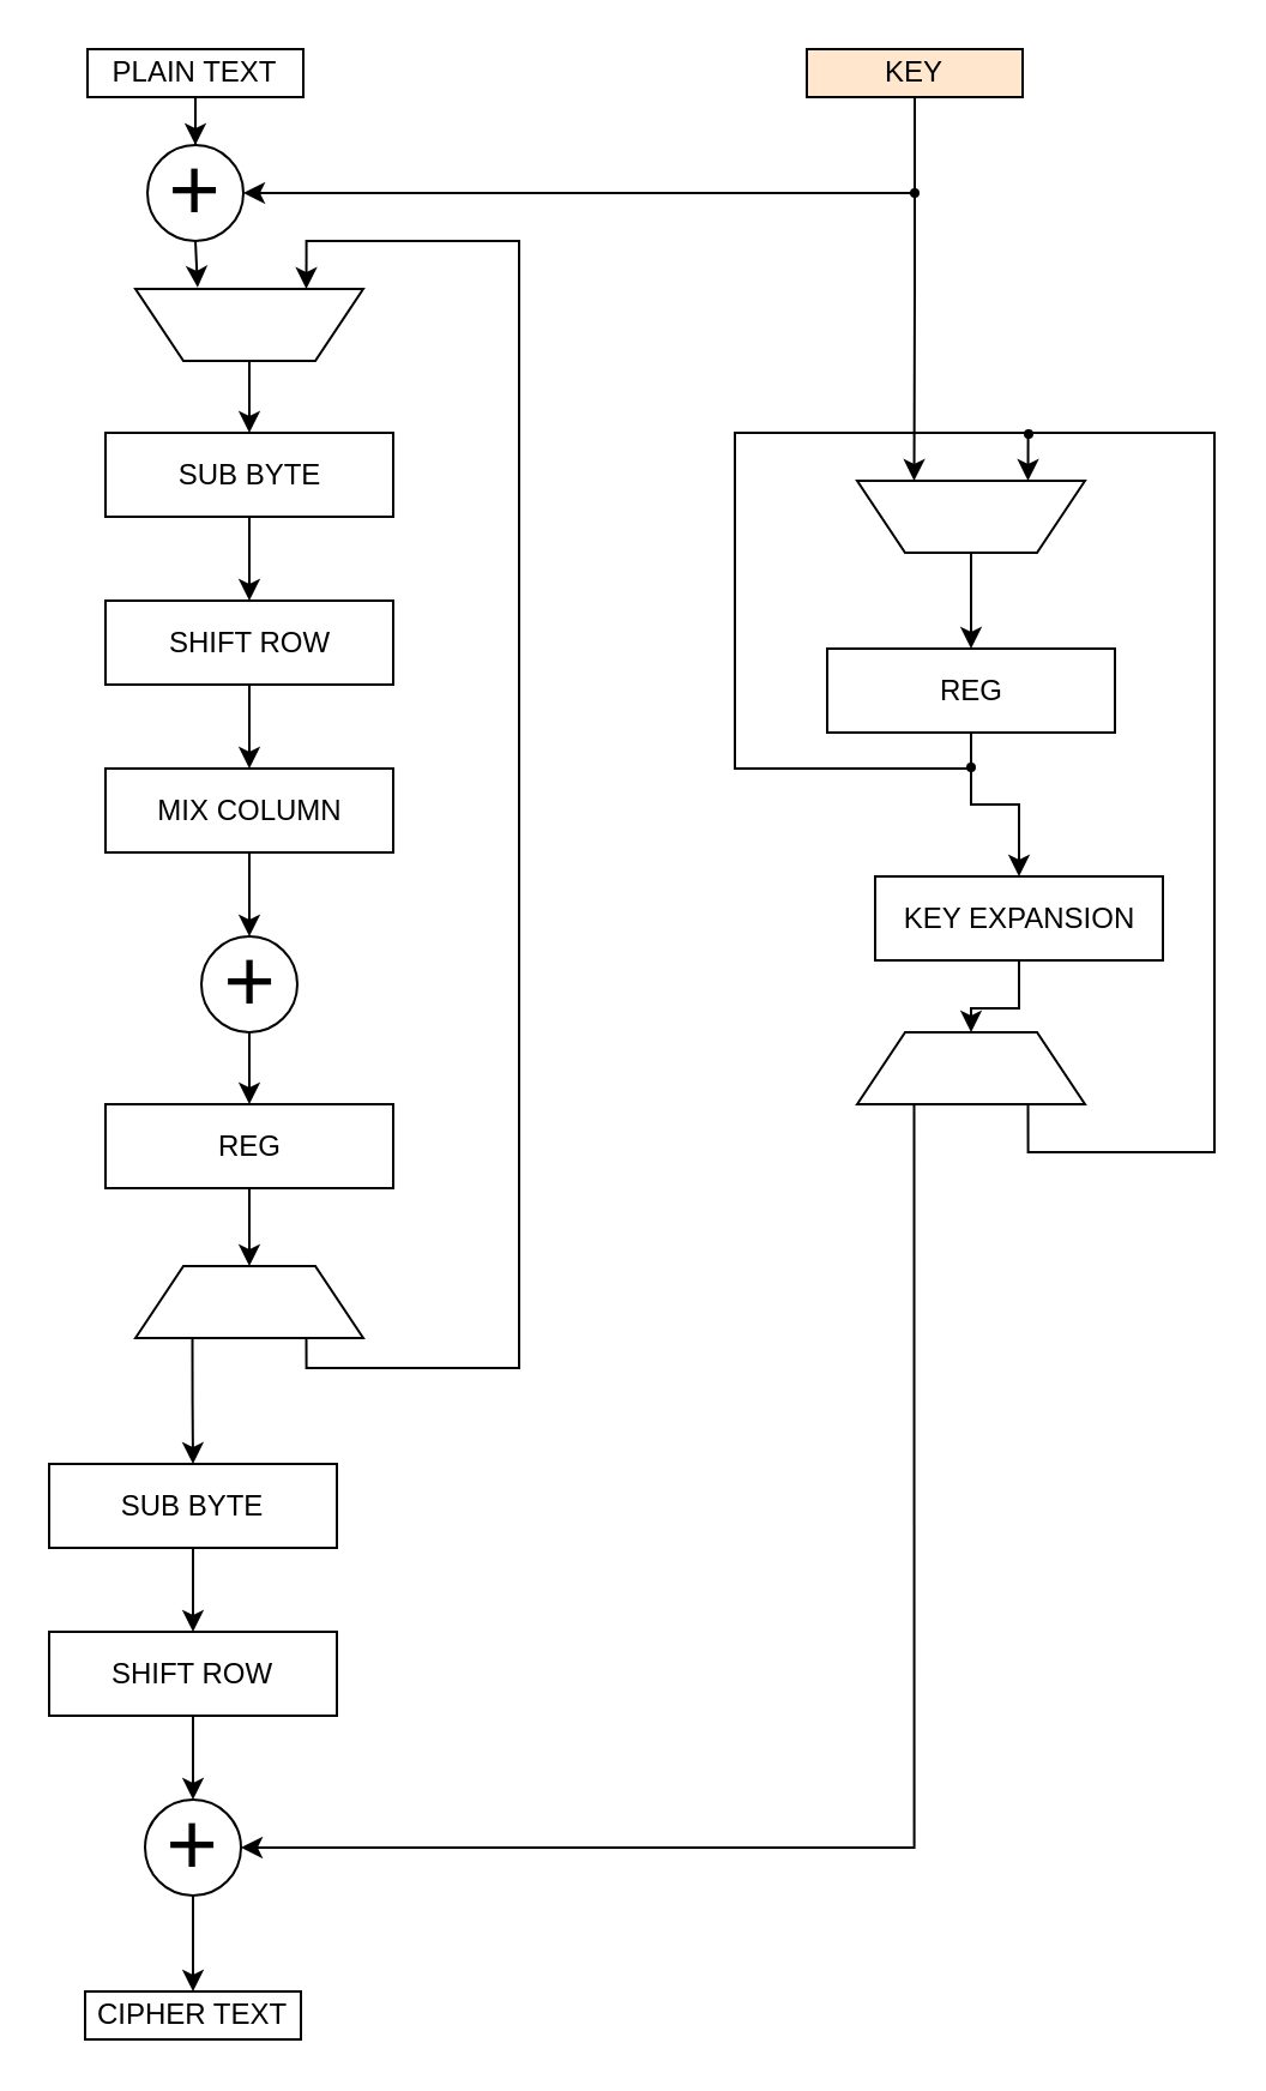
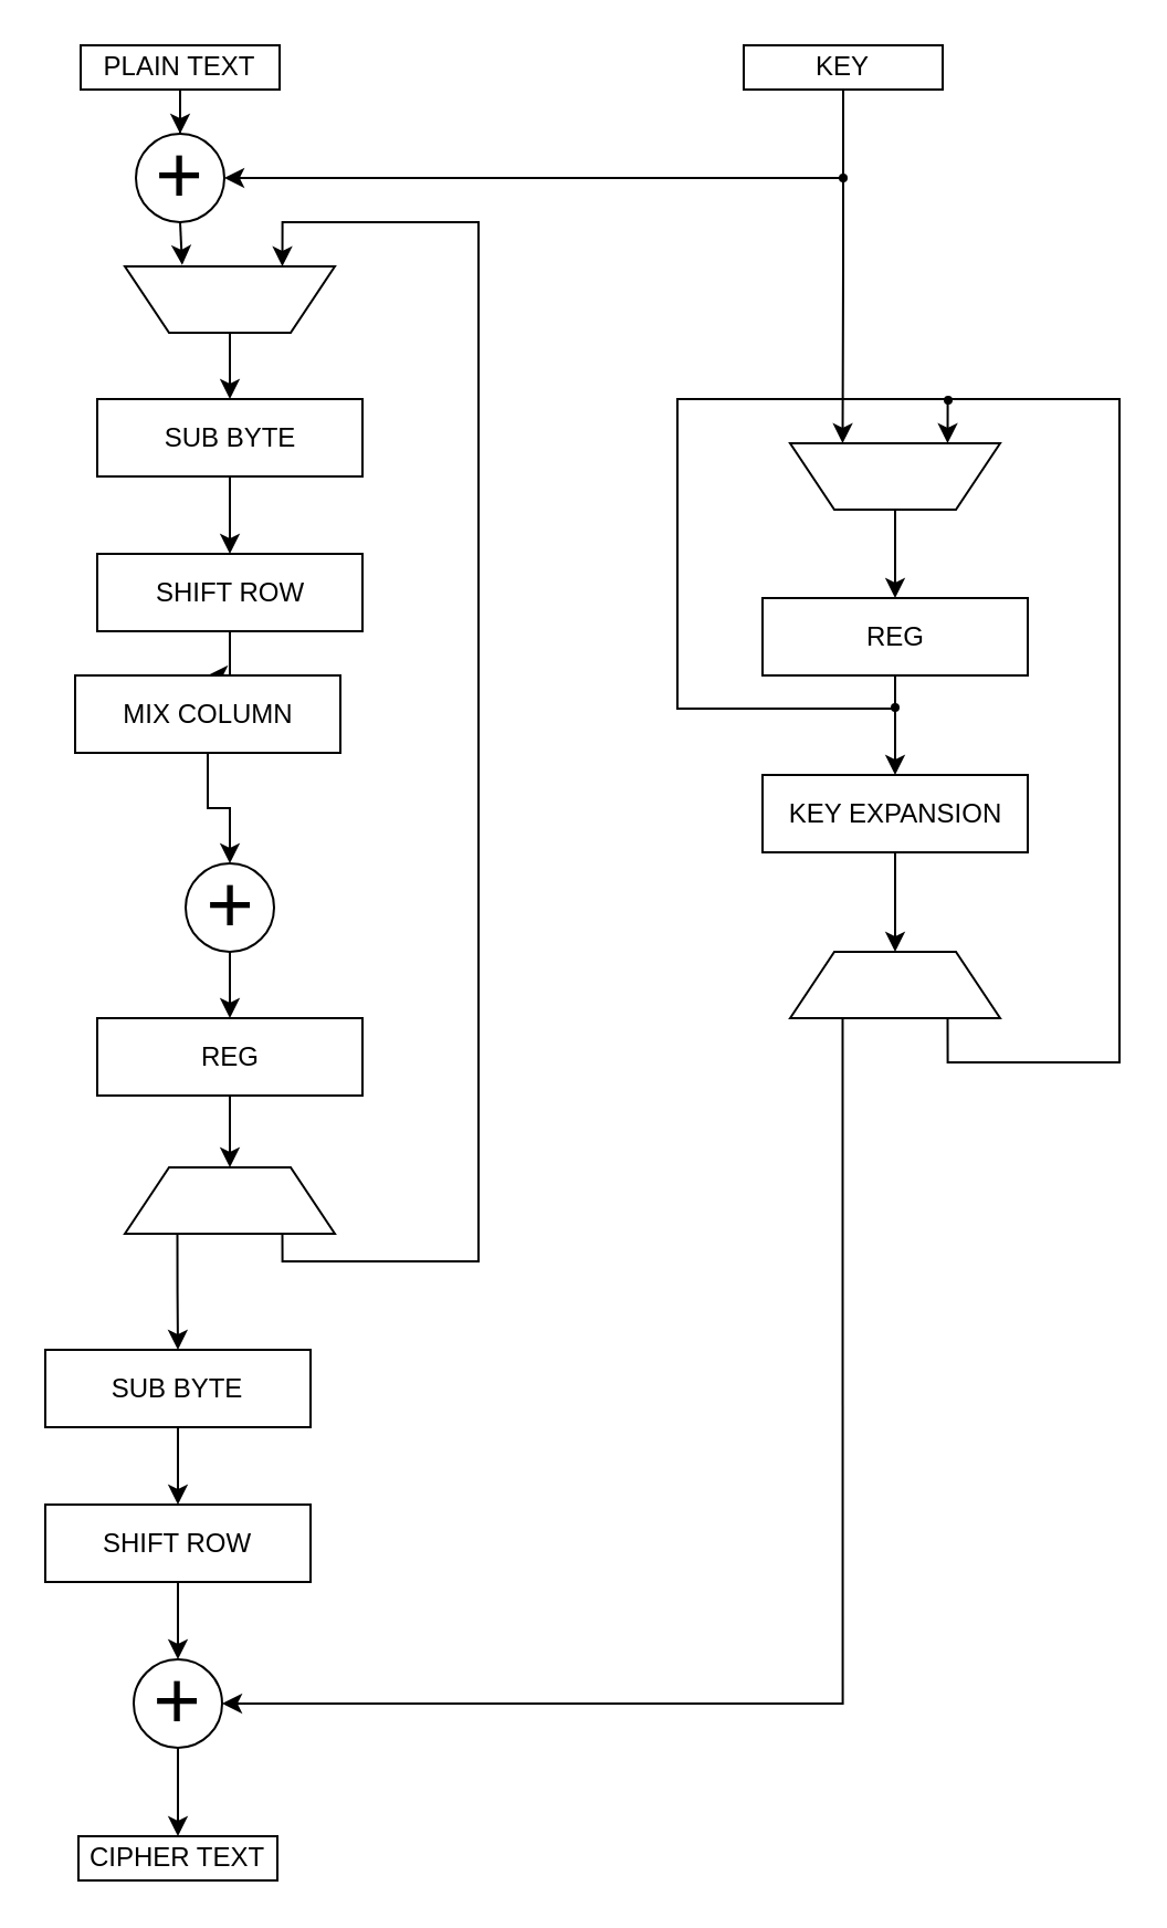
  <mxCell id="0" />
  <mxCell id="1" parent="0" />
  <mxCell id="2" value="" style="edgeStyle=orthogonalEdgeStyle;rounded=0;orthogonalLoop=1;jettySize=auto;html=1;" edge="1" parent="1" source="3" target="5"><mxGeometry relative="1" as="geometry" /></mxCell>
  <mxCell id="3" value="PLAIN TEXT" style="rounded=0;whiteSpace=wrap;html=1;" vertex="1" parent="1"><mxGeometry x="36" y="20" width="90" height="20" as="geometry" /></mxCell>
  <mxCell id="4" style="edgeStyle=orthogonalEdgeStyle;rounded=0;orthogonalLoop=1;jettySize=auto;html=1;exitX=0.5;exitY=1;exitDx=0;exitDy=0;entryX=0.727;entryY=1.02;entryDx=0;entryDy=0;entryPerimeter=0;" edge="1" parent="1" source="5" target="7"><mxGeometry relative="1" as="geometry" /></mxCell>
  <mxCell id="5" value="&lt;font style=&quot;font-size: 37px&quot;&gt;+&lt;/font&gt;" style="ellipse;whiteSpace=wrap;html=1;aspect=fixed;" vertex="1" parent="1"><mxGeometry x="61" y="60" width="40" height="40" as="geometry" /></mxCell>
  <mxCell id="6" value="" style="edgeStyle=orthogonalEdgeStyle;rounded=0;orthogonalLoop=1;jettySize=auto;html=1;" edge="1" parent="1" source="7" target="9"><mxGeometry relative="1" as="geometry" /></mxCell>
  <mxCell id="7" value="" style="shape=trapezoid;perimeter=trapezoidPerimeter;whiteSpace=wrap;html=1;fixedSize=1;rotation=-180;" vertex="1" parent="1"><mxGeometry x="56" y="120" width="95" height="30" as="geometry" /></mxCell>
  <mxCell id="8" value="" style="edgeStyle=orthogonalEdgeStyle;rounded=0;orthogonalLoop=1;jettySize=auto;html=1;" edge="1" parent="1" source="9" target="11"><mxGeometry relative="1" as="geometry" /></mxCell>
  <mxCell id="9" value="SUB BYTE" style="whiteSpace=wrap;html=1;" vertex="1" parent="1"><mxGeometry x="43.5" y="180" width="120" height="35" as="geometry" /></mxCell>
  <mxCell id="10" value="" style="edgeStyle=orthogonalEdgeStyle;rounded=0;orthogonalLoop=1;jettySize=auto;html=1;" edge="1" parent="1" source="11" target="13"><mxGeometry relative="1" as="geometry" /></mxCell>
  <mxCell id="11" value="SHIFT ROW" style="whiteSpace=wrap;html=1;" vertex="1" parent="1"><mxGeometry x="43.5" y="250" width="120" height="35" as="geometry" /></mxCell>
  <mxCell id="12" value="" style="edgeStyle=orthogonalEdgeStyle;rounded=0;orthogonalLoop=1;jettySize=auto;html=1;" edge="1" parent="1" source="13" target="15"><mxGeometry relative="1" as="geometry" /></mxCell>
- <mxCell id="13" value="MIX COLUMN" style="whiteSpace=wrap;html=1;" vertex="1" parent="1"><mxGeometry x="43.5" y="320" width="120" height="35" as="geometry" /></mxCell>
+ <mxCell id="13" value="MIX COLUMN" style="whiteSpace=wrap;html=1;" vertex="1" parent="1"><mxGeometry x="33.5" y="305" width="120" height="35" as="geometry" /></mxCell>
  <mxCell id="14" value="" style="edgeStyle=orthogonalEdgeStyle;rounded=0;orthogonalLoop=1;jettySize=auto;html=1;" edge="1" parent="1" source="15" target="38"><mxGeometry relative="1" as="geometry" /></mxCell>
  <mxCell id="15" value="&lt;font style=&quot;font-size: 37px&quot;&gt;+&lt;/font&gt;" style="ellipse;whiteSpace=wrap;html=1;aspect=fixed;" vertex="1" parent="1"><mxGeometry x="83.5" y="390" width="40" height="40" as="geometry" /></mxCell>
  <mxCell id="16" style="edgeStyle=orthogonalEdgeStyle;rounded=0;orthogonalLoop=1;jettySize=auto;html=1;exitX=0.75;exitY=1;exitDx=0;exitDy=0;entryX=0.25;entryY=1;entryDx=0;entryDy=0;" edge="1" parent="1" source="18" target="7"><mxGeometry relative="1" as="geometry"><Array as="points"><mxPoint x="127" y="570" /><mxPoint x="216" y="570" /><mxPoint x="216" y="100" /><mxPoint x="127" y="100" /></Array></mxGeometry></mxCell>
  <mxCell id="17" style="edgeStyle=orthogonalEdgeStyle;rounded=0;orthogonalLoop=1;jettySize=auto;html=1;exitX=0.25;exitY=1;exitDx=0;exitDy=0;entryX=0.5;entryY=0;entryDx=0;entryDy=0;" edge="1" parent="1" source="18" target="20"><mxGeometry relative="1" as="geometry" /></mxCell>
  <mxCell id="18" value="" style="shape=trapezoid;perimeter=trapezoidPerimeter;whiteSpace=wrap;html=1;fixedSize=1;rotation=0;" vertex="1" parent="1"><mxGeometry x="56" y="527.5" width="95" height="30" as="geometry" /></mxCell>
  <mxCell id="19" value="" style="edgeStyle=orthogonalEdgeStyle;rounded=0;orthogonalLoop=1;jettySize=auto;html=1;" edge="1" parent="1" source="20" target="22"><mxGeometry relative="1" as="geometry" /></mxCell>
  <mxCell id="20" value="SUB BYTE" style="whiteSpace=wrap;html=1;" vertex="1" parent="1"><mxGeometry x="20" y="610" width="120" height="35" as="geometry" /></mxCell>
  <mxCell id="21" value="" style="edgeStyle=orthogonalEdgeStyle;rounded=0;orthogonalLoop=1;jettySize=auto;html=1;" edge="1" parent="1" source="22" target="24"><mxGeometry relative="1" as="geometry" /></mxCell>
  <mxCell id="22" value="SHIFT ROW" style="whiteSpace=wrap;html=1;" vertex="1" parent="1"><mxGeometry x="20" y="680" width="120" height="35" as="geometry" /></mxCell>
  <mxCell id="23" value="" style="edgeStyle=orthogonalEdgeStyle;rounded=0;orthogonalLoop=1;jettySize=auto;html=1;" edge="1" parent="1" source="24" target="25"><mxGeometry relative="1" as="geometry" /></mxCell>
  <mxCell id="24" value="&lt;font style=&quot;font-size: 37px&quot;&gt;+&lt;/font&gt;" style="ellipse;whiteSpace=wrap;html=1;aspect=fixed;" vertex="1" parent="1"><mxGeometry x="60" y="750" width="40" height="40" as="geometry" /></mxCell>
  <mxCell id="25" value="CIPHER TEXT" style="rounded=0;whiteSpace=wrap;html=1;" vertex="1" parent="1"><mxGeometry x="35" y="830" width="90" height="20" as="geometry" /></mxCell>
  <mxCell id="26" style="edgeStyle=orthogonalEdgeStyle;rounded=0;orthogonalLoop=1;jettySize=auto;html=1;exitX=0.5;exitY=1;exitDx=0;exitDy=0;entryX=0.75;entryY=1;entryDx=0;entryDy=0;" edge="1" parent="1" source="27" target="29"><mxGeometry relative="1" as="geometry" /></mxCell>
- <mxCell id="27" value="KEY" style="rounded=0;whiteSpace=wrap;html=1;fillColor=#ffe6cc;" vertex="1" parent="1"><mxGeometry x="336" y="20" width="90" height="20" as="geometry" /></mxCell>
+ <mxCell id="27" value="KEY" style="rounded=0;whiteSpace=wrap;html=1;" vertex="1" parent="1"><mxGeometry x="336" y="20" width="90" height="20" as="geometry" /></mxCell>
  <mxCell id="28" value="" style="edgeStyle=orthogonalEdgeStyle;rounded=0;orthogonalLoop=1;jettySize=auto;html=1;" edge="1" parent="1" source="29" target="31"><mxGeometry relative="1" as="geometry" /></mxCell>
  <mxCell id="29" value="" style="shape=trapezoid;perimeter=trapezoidPerimeter;whiteSpace=wrap;html=1;fixedSize=1;rotation=-180;" vertex="1" parent="1"><mxGeometry x="357" y="200" width="95" height="30" as="geometry" /></mxCell>
  <mxCell id="30" value="" style="edgeStyle=orthogonalEdgeStyle;rounded=0;orthogonalLoop=1;jettySize=auto;html=1;" edge="1" parent="1" source="31" target="33"><mxGeometry relative="1" as="geometry" /></mxCell>
  <mxCell id="31" value="REG" style="whiteSpace=wrap;html=1;" vertex="1" parent="1"><mxGeometry x="344.5" y="270" width="120" height="35" as="geometry" /></mxCell>
  <mxCell id="32" value="" style="edgeStyle=orthogonalEdgeStyle;rounded=0;orthogonalLoop=1;jettySize=auto;html=1;" edge="1" parent="1" source="33" target="36"><mxGeometry relative="1" as="geometry" /></mxCell>
- <mxCell id="33" value="KEY EXPANSION" style="whiteSpace=wrap;html=1;" vertex="1" parent="1"><mxGeometry x="364.5" y="365" width="120" height="35" as="geometry" /></mxCell>
+ <mxCell id="33" value="KEY EXPANSION" style="whiteSpace=wrap;html=1;" vertex="1" parent="1"><mxGeometry x="344.5" y="350" width="120" height="35" as="geometry" /></mxCell>
  <mxCell id="34" style="edgeStyle=orthogonalEdgeStyle;rounded=0;orthogonalLoop=1;jettySize=auto;html=1;exitX=0.25;exitY=1;exitDx=0;exitDy=0;entryX=1;entryY=0.5;entryDx=0;entryDy=0;" edge="1" parent="1" source="36" target="24"><mxGeometry relative="1" as="geometry" /></mxCell>
  <mxCell id="35" style="edgeStyle=orthogonalEdgeStyle;rounded=0;orthogonalLoop=1;jettySize=auto;html=1;exitX=0.75;exitY=1;exitDx=0;exitDy=0;entryX=0.25;entryY=1;entryDx=0;entryDy=0;" edge="1" parent="1" source="36" target="29"><mxGeometry relative="1" as="geometry"><Array as="points"><mxPoint x="428" y="480" /><mxPoint x="506" y="480" /><mxPoint x="506" y="180" /><mxPoint x="428" y="180" /></Array></mxGeometry></mxCell>
  <mxCell id="36" value="" style="shape=trapezoid;perimeter=trapezoidPerimeter;whiteSpace=wrap;html=1;fixedSize=1;rotation=0;" vertex="1" parent="1"><mxGeometry x="357" y="430" width="95" height="30" as="geometry" /></mxCell>
  <mxCell id="37" value="" style="edgeStyle=orthogonalEdgeStyle;rounded=0;orthogonalLoop=1;jettySize=auto;html=1;" edge="1" parent="1" source="38" target="18"><mxGeometry relative="1" as="geometry" /></mxCell>
  <mxCell id="38" value="REG" style="whiteSpace=wrap;html=1;" vertex="1" parent="1"><mxGeometry x="43.5" y="460" width="120" height="35" as="geometry" /></mxCell>
  <mxCell id="39" value="" style="endArrow=classic;html=1;entryX=1;entryY=0.5;entryDx=0;entryDy=0;" edge="1" parent="1" target="5"><mxGeometry width="50" height="50" relative="1" as="geometry"><mxPoint x="381" y="80" as="sourcePoint" /><mxPoint x="116" y="160" as="targetPoint" /></mxGeometry></mxCell>
  <mxCell id="40" value="" style="endArrow=none;html=1;arcSize=0;" edge="1" parent="1"><mxGeometry width="50" height="50" relative="1" as="geometry"><mxPoint x="405" y="320" as="sourcePoint" /><mxPoint x="429" y="180" as="targetPoint" /><Array as="points"><mxPoint x="306" y="320" /><mxPoint x="306" y="180" /></Array></mxGeometry></mxCell>
  <mxCell id="41" value="" style="ellipse;whiteSpace=wrap;html=1;aspect=fixed;fillColor=#000000;" vertex="1" parent="1"><mxGeometry x="427" y="179" width="3" height="3" as="geometry" /></mxCell>
  <mxCell id="42" value="" style="ellipse;whiteSpace=wrap;html=1;aspect=fixed;fillColor=#000000;" vertex="1" parent="1"><mxGeometry x="403" y="318" width="3" height="3" as="geometry" /></mxCell>
  <mxCell id="43" value="" style="ellipse;whiteSpace=wrap;html=1;aspect=fixed;fillColor=#000000;" vertex="1" parent="1"><mxGeometry x="379.5" y="78.5" width="3" height="3" as="geometry" /></mxCell>
